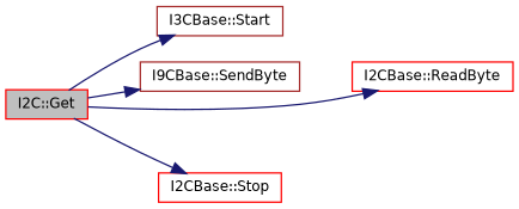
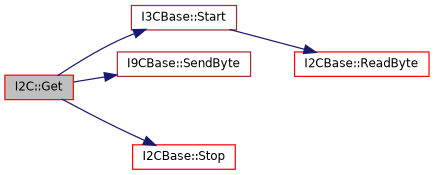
  digraph {
    fontname="DejaVu Sans"
    rankdir=LR
    node [color=red fillcolor=white fontname="DejaVu Sans" fontsize=10 shape=record style=filled]
    edge [color=midnightblue fontname="DejaVu Sans" fontsize=10 labelfontname=Helvetica labelfontsize=10 style=solid]
    n1 [fillcolor=grey75 fontcolor=black height=0.2 label="I2C::Get" width=0.4]
    n2 [color=brown height=0.2 label="I3CBase::Start" width=0.4]
    n3 [color=brown height=0.2 label="I9CBase::SendByte" width=0.4]
    n4 [height=0.2 label="I2CBase::ReadByte" width=0.4]
    n5 [height=0.2 label="I2CBase::Stop" width=0.4]
    n1 -> n2
    n1 -> n3
-   n1 -> n4
+   n2 -> n4
    n1 -> n5
  }
